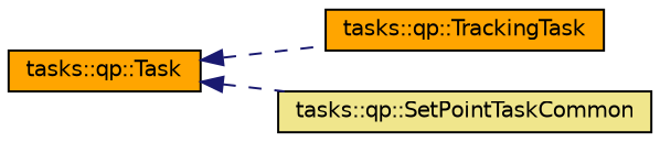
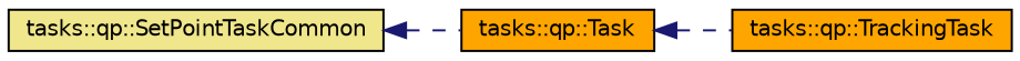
  digraph {
    rankdir=LR
    node [color=black fillcolor=orange fontname=Helvetica fontsize=10 shape=record style=filled]
    edge [color=midnightblue dir=back fontname=Helvetica fontsize=10 labelfontname=Helvetica labelfontsize=10 style=dashed]
    n1 [fontcolor=black height=0.2 label="tasks::qp::TrackingTask" width=0.4]
    n2 [fillcolor=khaki height=0.2 label="tasks::qp::SetPointTaskCommon" width=0.4]
    n3 [height=0.2 label="tasks::qp::Task" width=0.4]
    n3 -> n1
-   n3 -> n2
+   n2 -> n3
  }
